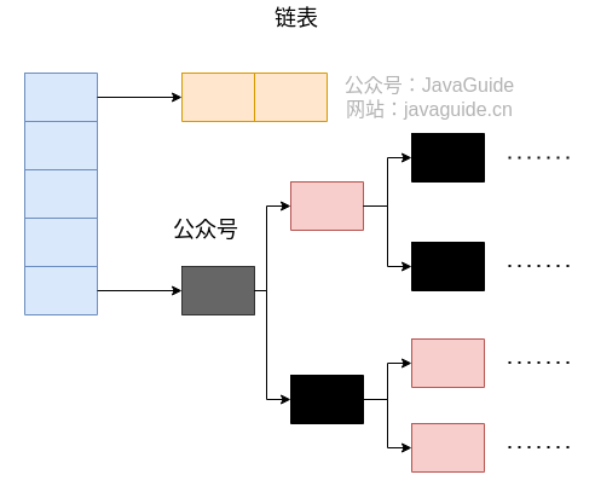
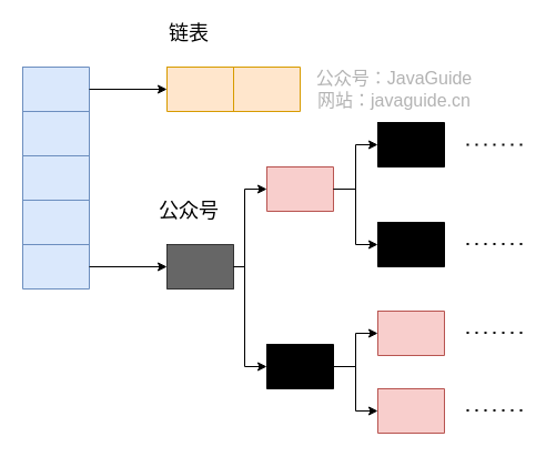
  <mxCell id="0" />
  <mxCell id="1" parent="0" />
  <mxCell id="2" value="" style="shape=table;html=1;whiteSpace=wrap;startSize=0;container=1;collapsible=0;childLayout=tableLayout;sketch=0;fillColor=#dae8fc;strokeColor=#6c8ebf;rounded=1;" parent="1" vertex="1"><mxGeometry x="20" y="60" width="60" height="200" as="geometry" /></mxCell>
  <mxCell id="3" value="" style="shape=partialRectangle;html=1;whiteSpace=wrap;collapsible=0;dropTarget=0;pointerEvents=0;fillColor=none;top=0;left=0;bottom=0;right=0;points=[[0,0.5],[1,0.5]];portConstraint=eastwest;sketch=0;" parent="2" vertex="1"><mxGeometry width="60" height="40" as="geometry" /></mxCell>
  <mxCell id="4" value="" style="shape=partialRectangle;html=1;whiteSpace=wrap;connectable=0;overflow=hidden;fillColor=none;top=0;left=0;bottom=0;right=0;sketch=0;" parent="3" vertex="1"><mxGeometry width="60" height="40" as="geometry" /></mxCell>
  <mxCell id="5" value="" style="shape=partialRectangle;html=1;whiteSpace=wrap;collapsible=0;dropTarget=0;pointerEvents=0;fillColor=none;top=0;left=0;bottom=0;right=0;points=[[0,0.5],[1,0.5]];portConstraint=eastwest;sketch=0;" parent="2" vertex="1"><mxGeometry y="40" width="60" height="40" as="geometry" /></mxCell>
  <mxCell id="6" value="" style="shape=partialRectangle;html=1;whiteSpace=wrap;connectable=0;overflow=hidden;fillColor=none;top=0;left=0;bottom=0;right=0;sketch=0;" parent="5" vertex="1"><mxGeometry width="60" height="40" as="geometry" /></mxCell>
  <mxCell id="7" value="" style="shape=partialRectangle;html=1;whiteSpace=wrap;collapsible=0;dropTarget=0;pointerEvents=0;fillColor=none;top=0;left=0;bottom=0;right=0;points=[[0,0.5],[1,0.5]];portConstraint=eastwest;sketch=0;" parent="2" vertex="1"><mxGeometry y="80" width="60" height="40" as="geometry" /></mxCell>
  <mxCell id="8" value="" style="shape=partialRectangle;html=1;whiteSpace=wrap;connectable=0;overflow=hidden;fillColor=none;top=0;left=0;bottom=0;right=0;sketch=0;" parent="7" vertex="1"><mxGeometry width="60" height="40" as="geometry" /></mxCell>
  <mxCell id="9" value="" style="shape=partialRectangle;html=1;whiteSpace=wrap;collapsible=0;dropTarget=0;pointerEvents=0;fillColor=none;top=0;left=0;bottom=0;right=0;points=[[0,0.5],[1,0.5]];portConstraint=eastwest;sketch=0;" parent="2" vertex="1"><mxGeometry y="120" width="60" height="40" as="geometry" /></mxCell>
  <mxCell id="10" value="" style="shape=partialRectangle;html=1;whiteSpace=wrap;connectable=0;overflow=hidden;fillColor=none;top=0;left=0;bottom=0;right=0;sketch=0;" parent="9" vertex="1"><mxGeometry width="60" height="40" as="geometry" /></mxCell>
  <mxCell id="11" value="" style="shape=partialRectangle;html=1;whiteSpace=wrap;collapsible=0;dropTarget=0;pointerEvents=0;fillColor=none;top=0;left=0;bottom=0;right=0;points=[[0,0.5],[1,0.5]];portConstraint=eastwest;sketch=0;" parent="2" vertex="1"><mxGeometry y="160" width="60" height="40" as="geometry" /></mxCell>
  <mxCell id="12" value="" style="shape=partialRectangle;html=1;whiteSpace=wrap;connectable=0;overflow=hidden;fillColor=none;top=0;left=0;bottom=0;right=0;sketch=0;" parent="11" vertex="1"><mxGeometry width="60" height="40" as="geometry" /></mxCell>
  <mxCell id="13" value="" style="shape=table;html=1;whiteSpace=wrap;startSize=0;container=1;collapsible=0;childLayout=tableLayout;rounded=1;strokeColor=#d79b00;fillColor=#ffe6cc;sketch=0;" parent="1" vertex="1"><mxGeometry x="150" y="60" width="120" height="40" as="geometry" /></mxCell>
  <mxCell id="14" value="" style="shape=partialRectangle;html=1;whiteSpace=wrap;collapsible=0;dropTarget=0;pointerEvents=0;fillColor=none;top=0;left=0;bottom=0;right=0;points=[[0,0.5],[1,0.5]];portConstraint=eastwest;sketch=0;" parent="13" vertex="1"><mxGeometry width="120" height="40" as="geometry" /></mxCell>
  <mxCell id="15" value="" style="shape=partialRectangle;html=1;whiteSpace=wrap;connectable=0;overflow=hidden;fillColor=none;top=0;left=0;bottom=0;right=0;sketch=0;" parent="14" vertex="1"><mxGeometry width="60" height="40" as="geometry" /></mxCell>
  <mxCell id="16" value="" style="shape=partialRectangle;html=1;whiteSpace=wrap;connectable=0;overflow=hidden;fillColor=none;top=0;left=0;bottom=0;right=0;sketch=0;" parent="14" vertex="1"><mxGeometry x="60" width="60" height="40" as="geometry" /></mxCell>
  <mxCell id="17" style="edgeStyle=orthogonalEdgeStyle;rounded=0;orthogonalLoop=1;jettySize=auto;html=1;entryX=0;entryY=0.5;entryDx=0;entryDy=0;sketch=0;" parent="1" source="3" target="14" edge="1"><mxGeometry relative="1" as="geometry" /></mxCell>
  <mxCell id="18" value="" style="shape=table;html=1;whiteSpace=wrap;startSize=0;container=1;collapsible=0;childLayout=tableLayout;rounded=1;fillColor=#f5f5f5;sketch=0;fontColor=#333333;" parent="1" vertex="1"><mxGeometry x="150" y="220" width="60" height="40" as="geometry" /></mxCell>
  <mxCell id="19" value="" style="shape=partialRectangle;html=1;whiteSpace=wrap;collapsible=0;dropTarget=0;pointerEvents=0;fillColor=none;top=0;left=0;bottom=0;right=0;points=[[0,0.5],[1,0.5]];portConstraint=eastwest;sketch=0;" parent="18" vertex="1"><mxGeometry width="60" height="40" as="geometry" /></mxCell>
  <mxCell id="20" value="" style="shape=partialRectangle;html=1;whiteSpace=wrap;connectable=0;overflow=hidden;top=0;left=0;bottom=0;right=0;sketch=0;fillColor=#666666;" parent="19" vertex="1"><mxGeometry width="60" height="40" as="geometry" /></mxCell>
  <mxCell id="21" style="edgeStyle=orthogonalEdgeStyle;rounded=0;orthogonalLoop=1;jettySize=auto;html=1;sketch=0;" parent="1" source="11" target="18" edge="1"><mxGeometry relative="1" as="geometry" /></mxCell>
- <mxCell id="22" value="&lt;font style=&quot;font-size: 18px&quot;&gt;链表&lt;/font&gt;" style="text;html=1;strokeColor=none;fillColor=none;align=center;verticalAlign=middle;whiteSpace=wrap;rounded=0;sketch=0;" parent="1" vertex="1"><mxGeometry x="225" y="5" width="40" height="20" as="geometry" /></mxCell>
+ <mxCell id="22" value="&lt;font style=&quot;font-size: 18px&quot;&gt;链表&lt;/font&gt;" style="text;html=1;strokeColor=none;fillColor=none;align=center;verticalAlign=middle;whiteSpace=wrap;rounded=0;sketch=0;" parent="1" vertex="1"><mxGeometry x="150" y="20" width="40" height="20" as="geometry" /></mxCell>
  <mxCell id="23" value="公众号：JavaGuide&lt;br style=&quot;font-size: 16px;&quot;&gt;网站：javaguide.cn" style="text;html=1;strokeColor=none;fillColor=none;align=center;verticalAlign=middle;whiteSpace=wrap;rounded=0;labelBackgroundColor=none;fontSize=16;fontColor=#B3B3B3;rotation=0;sketch=0;shadow=0;" parent="1" vertex="1"><mxGeometry x="270" y="75" width="170" height="10" as="geometry" /></mxCell>
  <mxCell id="24" value="" style="shape=table;html=1;whiteSpace=wrap;startSize=0;container=1;collapsible=0;childLayout=tableLayout;rounded=1;sketch=0;fillColor=#000000;" parent="1" vertex="1"><mxGeometry x="340" y="200" width="60" height="40" as="geometry" /></mxCell>
  <mxCell id="25" value="" style="shape=partialRectangle;html=1;whiteSpace=wrap;collapsible=0;dropTarget=0;pointerEvents=0;fillColor=none;top=0;left=0;bottom=0;right=0;points=[[0,0.5],[1,0.5]];portConstraint=eastwest;sketch=0;" parent="24" vertex="1"><mxGeometry width="60" height="40" as="geometry" /></mxCell>
  <mxCell id="26" value="" style="shape=partialRectangle;html=1;whiteSpace=wrap;connectable=0;overflow=hidden;fillColor=none;top=0;left=0;bottom=0;right=0;sketch=0;" parent="25" vertex="1"><mxGeometry width="60" height="40" as="geometry" /></mxCell>
  <mxCell id="27" value="" style="shape=table;html=1;whiteSpace=wrap;startSize=0;container=1;collapsible=0;childLayout=tableLayout;rounded=1;strokeColor=#b85450;fillColor=#f8cecc;sketch=0;" parent="1" vertex="1"><mxGeometry x="340" y="280" width="60" height="40" as="geometry" /></mxCell>
  <mxCell id="28" value="" style="shape=partialRectangle;html=1;whiteSpace=wrap;collapsible=0;dropTarget=0;pointerEvents=0;fillColor=none;top=0;left=0;bottom=0;right=0;points=[[0,0.5],[1,0.5]];portConstraint=eastwest;sketch=0;" parent="27" vertex="1"><mxGeometry width="60" height="40" as="geometry" /></mxCell>
  <mxCell id="29" value="" style="shape=partialRectangle;html=1;whiteSpace=wrap;connectable=0;overflow=hidden;fillColor=none;top=0;left=0;bottom=0;right=0;sketch=0;" parent="28" vertex="1"><mxGeometry width="60" height="40" as="geometry" /></mxCell>
  <mxCell id="30" value="" style="shape=table;html=1;whiteSpace=wrap;startSize=0;container=1;collapsible=0;childLayout=tableLayout;rounded=1;sketch=0;fillColor=#000000;" parent="1" vertex="1"><mxGeometry x="240" y="310" width="60" height="40" as="geometry" /></mxCell>
  <mxCell id="31" value="" style="shape=partialRectangle;html=1;whiteSpace=wrap;collapsible=0;dropTarget=0;pointerEvents=0;fillColor=none;top=0;left=0;bottom=0;right=0;points=[[0,0.5],[1,0.5]];portConstraint=eastwest;sketch=0;" parent="30" vertex="1"><mxGeometry width="60" height="40" as="geometry" /></mxCell>
  <mxCell id="32" value="" style="shape=partialRectangle;html=1;whiteSpace=wrap;connectable=0;overflow=hidden;fillColor=none;top=0;left=0;bottom=0;right=0;sketch=0;" parent="31" vertex="1"><mxGeometry width="60" height="40" as="geometry" /></mxCell>
  <mxCell id="33" value="" style="shape=table;html=1;whiteSpace=wrap;startSize=0;container=1;collapsible=0;childLayout=tableLayout;rounded=1;strokeColor=#000000;sketch=0;fontColor=#333333;fillColor=#000000;" parent="1" vertex="1"><mxGeometry x="340" y="110" width="60" height="40" as="geometry" /></mxCell>
  <mxCell id="34" value="" style="shape=partialRectangle;html=1;whiteSpace=wrap;collapsible=0;dropTarget=0;pointerEvents=0;fillColor=none;top=0;left=0;bottom=0;right=0;points=[[0,0.5],[1,0.5]];portConstraint=eastwest;sketch=0;" parent="33" vertex="1"><mxGeometry width="60" height="40" as="geometry" /></mxCell>
  <mxCell id="35" value="" style="shape=partialRectangle;html=1;whiteSpace=wrap;connectable=0;overflow=hidden;fillColor=none;top=0;left=0;bottom=0;right=0;sketch=0;" parent="34" vertex="1"><mxGeometry width="60" height="40" as="geometry" /></mxCell>
  <mxCell id="36" value="" style="endArrow=none;dashed=1;html=1;dashPattern=1 3;strokeWidth=2;sketch=0;" parent="1" edge="1"><mxGeometry width="50" height="50" relative="1" as="geometry"><mxPoint x="420" y="130" as="sourcePoint" /><mxPoint x="470" y="130" as="targetPoint" /></mxGeometry></mxCell>
  <mxCell id="37" value="" style="endArrow=none;dashed=1;html=1;dashPattern=1 3;strokeWidth=2;sketch=0;" parent="1" edge="1"><mxGeometry width="50" height="50" relative="1" as="geometry"><mxPoint x="420" y="219.5" as="sourcePoint" /><mxPoint x="470" y="219.5" as="targetPoint" /></mxGeometry></mxCell>
  <mxCell id="38" value="" style="endArrow=none;dashed=1;html=1;dashPattern=1 3;strokeWidth=2;sketch=0;" parent="1" edge="1"><mxGeometry width="50" height="50" relative="1" as="geometry"><mxPoint x="420" y="299.5" as="sourcePoint" /><mxPoint x="470" y="299.5" as="targetPoint" /></mxGeometry></mxCell>
  <mxCell id="39" value="" style="endArrow=none;dashed=1;html=1;dashPattern=1 3;strokeWidth=2;sketch=0;" parent="1" edge="1"><mxGeometry width="50" height="50" relative="1" as="geometry"><mxPoint x="420" y="369.5" as="sourcePoint" /><mxPoint x="470" y="369.5" as="targetPoint" /></mxGeometry></mxCell>
  <mxCell id="40" style="edgeStyle=orthogonalEdgeStyle;rounded=0;orthogonalLoop=1;jettySize=auto;html=1;entryX=0;entryY=0.5;entryDx=0;entryDy=0;sketch=0;" parent="1" source="19" target="43" edge="1"><mxGeometry relative="1" as="geometry"><Array as="points"><mxPoint x="220" y="240" /><mxPoint x="220" y="170" /></Array></mxGeometry></mxCell>
  <mxCell id="41" style="edgeStyle=orthogonalEdgeStyle;rounded=0;orthogonalLoop=1;jettySize=auto;html=1;entryX=0;entryY=0.5;entryDx=0;entryDy=0;sketch=0;" parent="1" source="19" target="30" edge="1"><mxGeometry relative="1" as="geometry"><Array as="points"><mxPoint x="220" y="240" /><mxPoint x="220" y="330" /></Array></mxGeometry></mxCell>
  <mxCell id="42" value="" style="shape=table;html=1;whiteSpace=wrap;startSize=0;container=1;collapsible=0;childLayout=tableLayout;rounded=1;strokeColor=#b85450;fillColor=#f8cecc;sketch=0;" parent="1" vertex="1"><mxGeometry x="240" y="150" width="60" height="40" as="geometry" /></mxCell>
  <mxCell id="43" value="" style="shape=partialRectangle;html=1;whiteSpace=wrap;collapsible=0;dropTarget=0;pointerEvents=0;fillColor=none;top=0;left=0;bottom=0;right=0;points=[[0,0.5],[1,0.5]];portConstraint=eastwest;sketch=0;" parent="42" vertex="1"><mxGeometry width="60" height="40" as="geometry" /></mxCell>
  <mxCell id="44" value="" style="shape=partialRectangle;html=1;whiteSpace=wrap;connectable=0;overflow=hidden;fillColor=none;top=0;left=0;bottom=0;right=0;sketch=0;" parent="43" vertex="1"><mxGeometry width="60" height="40" as="geometry" /></mxCell>
  <mxCell id="45" style="edgeStyle=orthogonalEdgeStyle;rounded=0;orthogonalLoop=1;jettySize=auto;html=1;entryX=0;entryY=0.5;entryDx=0;entryDy=0;sketch=0;" parent="1" source="43" target="34" edge="1"><mxGeometry relative="1" as="geometry" /></mxCell>
  <mxCell id="46" style="edgeStyle=orthogonalEdgeStyle;rounded=0;orthogonalLoop=1;jettySize=auto;html=1;sketch=0;" parent="1" source="43" target="25" edge="1"><mxGeometry relative="1" as="geometry" /></mxCell>
  <mxCell id="47" style="edgeStyle=orthogonalEdgeStyle;rounded=0;orthogonalLoop=1;jettySize=auto;html=1;entryX=0;entryY=0.5;entryDx=0;entryDy=0;sketch=0;" parent="1" source="31" target="28" edge="1"><mxGeometry relative="1" as="geometry"><Array as="points"><mxPoint x="320" y="330" /><mxPoint x="320" y="300" /></Array></mxGeometry></mxCell>
  <mxCell id="48" style="edgeStyle=orthogonalEdgeStyle;rounded=0;orthogonalLoop=1;jettySize=auto;html=1;sketch=0;" parent="1" source="31" target="50" edge="1"><mxGeometry relative="1" as="geometry" /></mxCell>
  <mxCell id="49" value="" style="shape=table;html=1;whiteSpace=wrap;startSize=0;container=1;collapsible=0;childLayout=tableLayout;rounded=1;strokeColor=#b85450;fillColor=#f8cecc;sketch=0;" parent="1" vertex="1"><mxGeometry x="340" y="350" width="60" height="40" as="geometry" /></mxCell>
  <mxCell id="50" value="" style="shape=partialRectangle;html=1;whiteSpace=wrap;collapsible=0;dropTarget=0;pointerEvents=0;fillColor=none;top=0;left=0;bottom=0;right=0;points=[[0,0.5],[1,0.5]];portConstraint=eastwest;sketch=0;" parent="49" vertex="1"><mxGeometry width="60" height="40" as="geometry" /></mxCell>
  <mxCell id="51" value="" style="shape=partialRectangle;html=1;whiteSpace=wrap;connectable=0;overflow=hidden;fillColor=none;top=0;left=0;bottom=0;right=0;sketch=0;" parent="50" vertex="1"><mxGeometry width="60" height="40" as="geometry" /></mxCell>
  <mxCell id="52" value="&lt;span style=&quot;font-size: 18px&quot;&gt;公众号&lt;/span&gt;" style="text;html=1;strokeColor=none;fillColor=none;align=center;verticalAlign=middle;whiteSpace=wrap;rounded=0;sketch=0;" parent="1" vertex="1"><mxGeometry x="140" y="180" width="60" height="20" as="geometry" /></mxCell>
